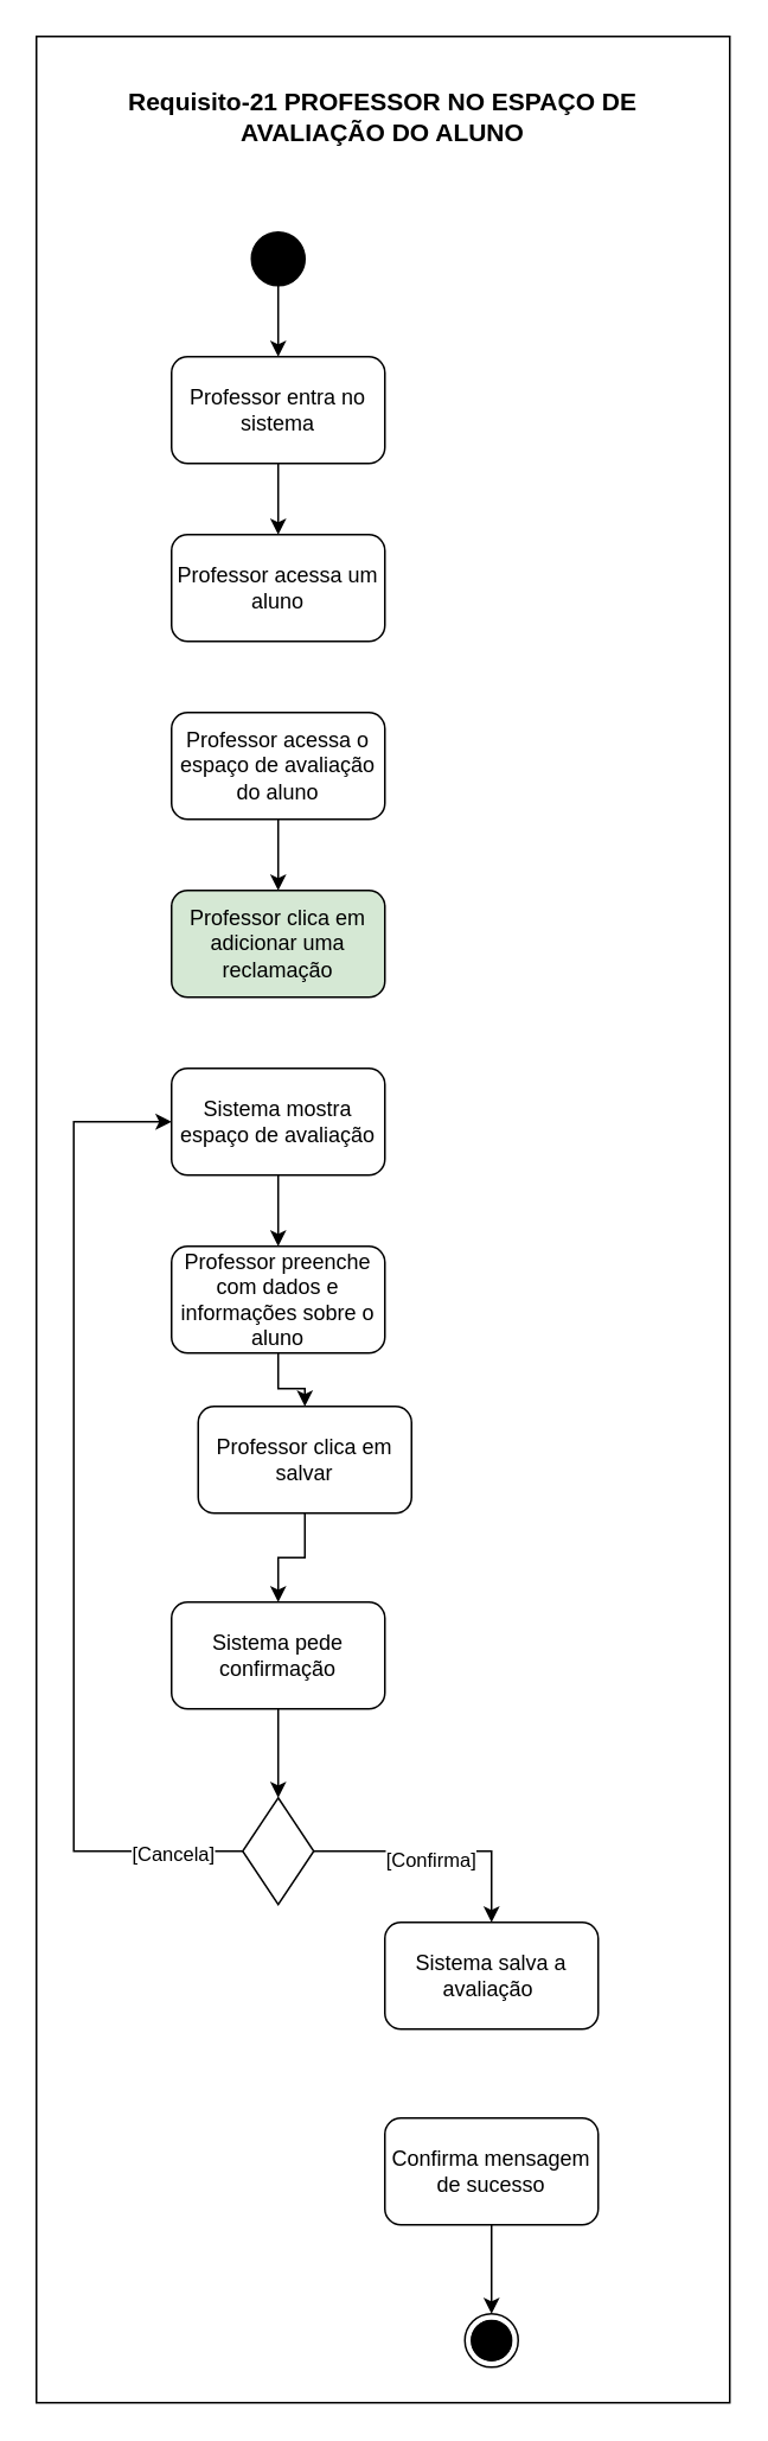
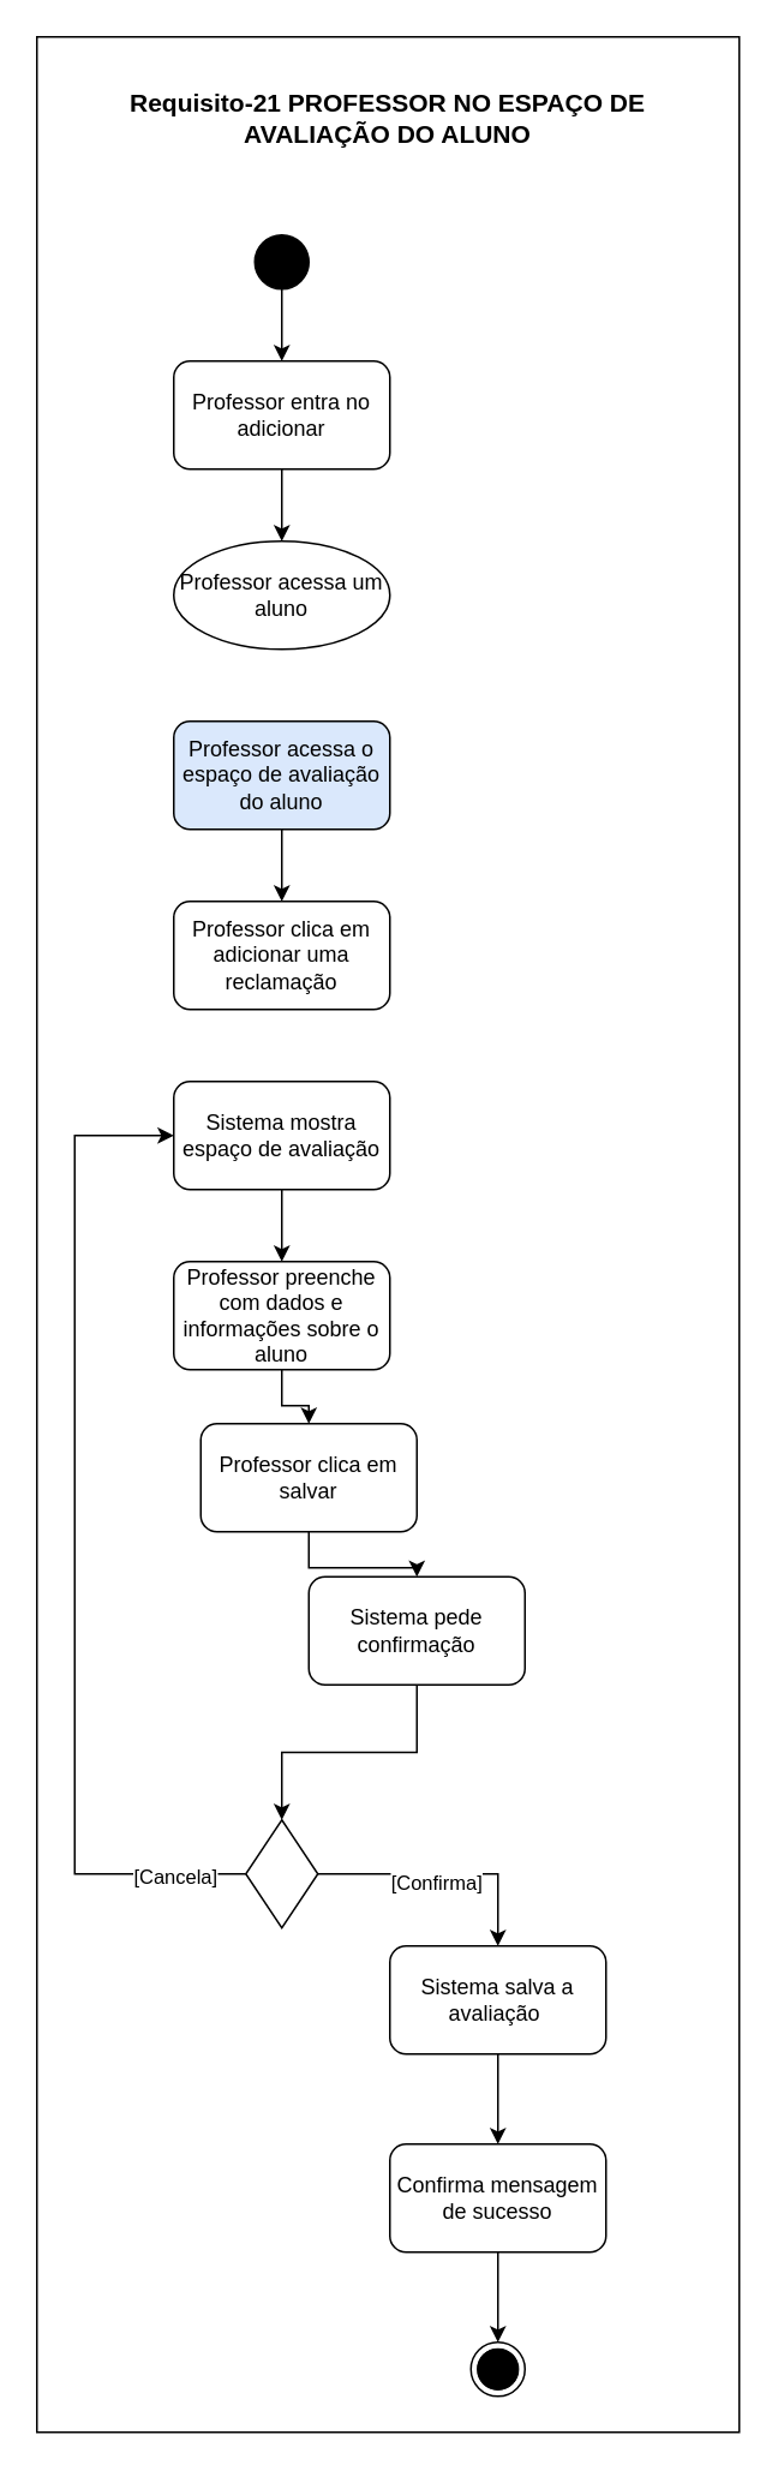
  <mxCell id="0" />
  <mxCell id="1" parent="0" />
  <mxCell id="2" value="" style="rounded=0;whiteSpace=wrap;html=1;" vertex="1" parent="1"><mxGeometry x="20" y="20" width="390" height="1330" as="geometry" /></mxCell>
  <mxCell id="3" style="edgeStyle=orthogonalEdgeStyle;rounded=0;orthogonalLoop=1;jettySize=auto;html=1;exitX=0.5;exitY=1;exitDx=0;exitDy=0;entryX=0.5;entryY=0;entryDx=0;entryDy=0;" edge="1" parent="1" source="4" target="6"><mxGeometry relative="1" as="geometry" /></mxCell>
  <mxCell id="4" value="" style="ellipse;whiteSpace=wrap;html=1;aspect=fixed;fillColor=#000000;" vertex="1" parent="1"><mxGeometry x="141" y="130" width="30" height="30" as="geometry" /></mxCell>
  <mxCell id="5" value="" style="edgeStyle=orthogonalEdgeStyle;rounded=0;orthogonalLoop=1;jettySize=auto;html=1;" edge="1" parent="1" source="6" target="7"><mxGeometry relative="1" as="geometry" /></mxCell>
- <mxCell id="6" value="Professor entra no sistema" style="rounded=1;whiteSpace=wrap;html=1;fillColor=#FFFFFF;" vertex="1" parent="1"><mxGeometry x="96" y="200" width="120" height="60" as="geometry" /></mxCell>
- <mxCell id="7" value="Professor acessa um aluno" style="whiteSpace=wrap;html=1;fillColor=#FFFFFF;rounded=1;" vertex="1" parent="1"><mxGeometry x="96" y="300" width="120" height="60" as="geometry" /></mxCell>
+ <mxCell id="6" value="Professor entra no adicionar" style="rounded=1;whiteSpace=wrap;html=1;fillColor=#FFFFFF;" vertex="1" parent="1"><mxGeometry x="96" y="200" width="120" height="60" as="geometry" /></mxCell>
+ <mxCell id="7" value="Professor acessa um aluno" style="ellipse;whiteSpace=wrap;html=1;fillColor=#FFFFFF;" vertex="1" parent="1"><mxGeometry x="96" y="300" width="120" height="60" as="geometry" /></mxCell>
  <mxCell id="8" value="" style="edgeStyle=orthogonalEdgeStyle;rounded=0;orthogonalLoop=1;jettySize=auto;html=1;" edge="1" parent="1" source="9" target="10"><mxGeometry relative="1" as="geometry" /></mxCell>
- <mxCell id="9" value="Professor acessa o espaço de avaliação do aluno" style="whiteSpace=wrap;html=1;fillColor=#FFFFFF;rounded=1;" vertex="1" parent="1"><mxGeometry x="96" y="400" width="120" height="60" as="geometry" /></mxCell>
- <mxCell id="10" value="Professor clica em adicionar uma reclamação" style="whiteSpace=wrap;html=1;fillColor=#d5e8d4;rounded=1;" vertex="1" parent="1"><mxGeometry x="96" y="500" width="120" height="60" as="geometry" /></mxCell>
+ <mxCell id="9" value="Professor acessa o espaço de avaliação do aluno" style="whiteSpace=wrap;html=1;fillColor=#dae8fc;rounded=1;" vertex="1" parent="1"><mxGeometry x="96" y="400" width="120" height="60" as="geometry" /></mxCell>
+ <mxCell id="10" value="Professor clica em adicionar uma reclamação" style="whiteSpace=wrap;html=1;fillColor=#FFFFFF;rounded=1;" vertex="1" parent="1"><mxGeometry x="96" y="500" width="120" height="60" as="geometry" /></mxCell>
  <mxCell id="11" value="" style="edgeStyle=orthogonalEdgeStyle;rounded=0;orthogonalLoop=1;jettySize=auto;html=1;" edge="1" parent="1" source="12" target="14"><mxGeometry relative="1" as="geometry" /></mxCell>
  <mxCell id="12" value="Sistema mostra espaço de avaliação" style="whiteSpace=wrap;html=1;fillColor=#FFFFFF;rounded=1;" vertex="1" parent="1"><mxGeometry x="96" y="600" width="120" height="60" as="geometry" /></mxCell>
  <mxCell id="13" value="" style="edgeStyle=orthogonalEdgeStyle;rounded=0;orthogonalLoop=1;jettySize=auto;html=1;" edge="1" parent="1" source="14" target="16"><mxGeometry relative="1" as="geometry" /></mxCell>
  <mxCell id="14" value="Professor preenche com dados e informações sobre o aluno" style="whiteSpace=wrap;html=1;fillColor=#FFFFFF;rounded=1;" vertex="1" parent="1"><mxGeometry x="96" y="700" width="120" height="60" as="geometry" /></mxCell>
  <mxCell id="15" value="" style="edgeStyle=orthogonalEdgeStyle;rounded=0;orthogonalLoop=1;jettySize=auto;html=1;" edge="1" parent="1" source="16" target="18"><mxGeometry relative="1" as="geometry" /></mxCell>
  <mxCell id="16" value="Professor clica em salvar" style="whiteSpace=wrap;html=1;fillColor=#FFFFFF;rounded=1;" vertex="1" parent="1"><mxGeometry x="111" y="790" width="120" height="60" as="geometry" /></mxCell>
  <mxCell id="17" style="edgeStyle=orthogonalEdgeStyle;rounded=0;orthogonalLoop=1;jettySize=auto;html=1;exitX=0.5;exitY=1;exitDx=0;exitDy=0;" edge="1" parent="1" source="18" target="23"><mxGeometry relative="1" as="geometry" /></mxCell>
- <mxCell id="18" value="Sistema pede confirmação" style="whiteSpace=wrap;html=1;fillColor=#FFFFFF;rounded=1;" vertex="1" parent="1"><mxGeometry x="96" y="900" width="120" height="60" as="geometry" /></mxCell>
+ <mxCell id="18" value="Sistema pede confirmação" style="whiteSpace=wrap;html=1;fillColor=#FFFFFF;rounded=1;" vertex="1" parent="1"><mxGeometry x="171" y="875" width="120" height="60" as="geometry" /></mxCell>
  <mxCell id="19" value="" style="edgeStyle=orthogonalEdgeStyle;rounded=0;orthogonalLoop=1;jettySize=auto;html=1;entryX=0.5;entryY=0;entryDx=0;entryDy=0;" edge="1" parent="1" source="23" target="31"><mxGeometry relative="1" as="geometry"><mxPoint x="271" y="1110" as="targetPoint" /></mxGeometry></mxCell>
  <mxCell id="20" value="[Confirma]" style="edgeLabel;html=1;align=center;verticalAlign=middle;resizable=0;points=[];" vertex="1" connectable="0" parent="19"><mxGeometry x="-0.067" y="-4" relative="1" as="geometry"><mxPoint as="offset" /></mxGeometry></mxCell>
  <mxCell id="21" style="edgeStyle=orthogonalEdgeStyle;rounded=0;orthogonalLoop=1;jettySize=auto;html=1;exitX=0;exitY=0.5;exitDx=0;exitDy=0;entryX=0;entryY=0.5;entryDx=0;entryDy=0;" edge="1" parent="1" source="23" target="12"><mxGeometry relative="1" as="geometry"><Array as="points"><mxPoint x="41" y="1040" /><mxPoint x="41" y="630" /></Array></mxGeometry></mxCell>
  <mxCell id="22" value="[Cancela]" style="edgeLabel;html=1;align=center;verticalAlign=middle;resizable=0;points=[];" vertex="1" connectable="0" parent="21"><mxGeometry x="-0.857" y="1" relative="1" as="geometry"><mxPoint as="offset" /></mxGeometry></mxCell>
  <mxCell id="23" value="" style="rhombus;whiteSpace=wrap;html=1;" vertex="1" parent="1"><mxGeometry x="136" y="1010" width="40" height="60" as="geometry" /></mxCell>
  <mxCell id="24" value="" style="edgeStyle=orthogonalEdgeStyle;rounded=0;orthogonalLoop=1;jettySize=auto;html=1;entryX=0.5;entryY=0;entryDx=0;entryDy=0;" edge="1" parent="1" source="25" target="28"><mxGeometry relative="1" as="geometry"><mxPoint x="276" y="1270" as="targetPoint" /></mxGeometry></mxCell>
  <mxCell id="25" value="Confirma mensagem de sucesso" style="rounded=1;whiteSpace=wrap;html=1;" vertex="1" parent="1"><mxGeometry x="216" y="1190" width="120" height="60" as="geometry" /></mxCell>
  <mxCell id="26" value="Requisito-21 PROFESSOR NO ESPAÇO DE AVALIAÇÃO DO ALUNO" style="text;html=1;align=center;verticalAlign=middle;whiteSpace=wrap;rounded=0;fontStyle=1;fontSize=14;" vertex="1" parent="1"><mxGeometry x="65" y="50" width="300" height="30" as="geometry" /></mxCell>
  <mxCell id="27" value="" style="group" vertex="1" connectable="0" parent="1"><mxGeometry x="261" y="1300" width="30" height="30" as="geometry" /></mxCell>
  <mxCell id="28" value="" style="ellipse;shape=doubleEllipse;whiteSpace=wrap;html=1;aspect=fixed;fillColor=#FFFFFF;" vertex="1" parent="27"><mxGeometry width="30" height="30" as="geometry" /></mxCell>
  <mxCell id="29" value="" style="ellipse;shape=doubleEllipse;whiteSpace=wrap;html=1;aspect=fixed;fillColor=#000000;" vertex="1" parent="27"><mxGeometry x="3.75" y="3.75" width="22.5" height="22.5" as="geometry" /></mxCell>
+ <mxCell id="30" style="edgeStyle=orthogonalEdgeStyle;rounded=0;orthogonalLoop=1;jettySize=auto;html=1;exitX=0.5;exitY=1;exitDx=0;exitDy=0;entryX=0.5;entryY=0;entryDx=0;entryDy=0;" edge="1" parent="1" source="31" target="25"><mxGeometry relative="1" as="geometry" /></mxCell>
  <mxCell id="31" value="Sistema salva a avaliação&amp;nbsp;" style="rounded=1;whiteSpace=wrap;html=1;" vertex="1" parent="1"><mxGeometry x="216" y="1080" width="120" height="60" as="geometry" /></mxCell>
